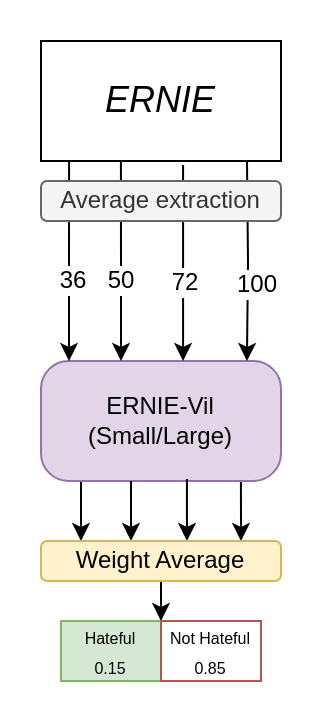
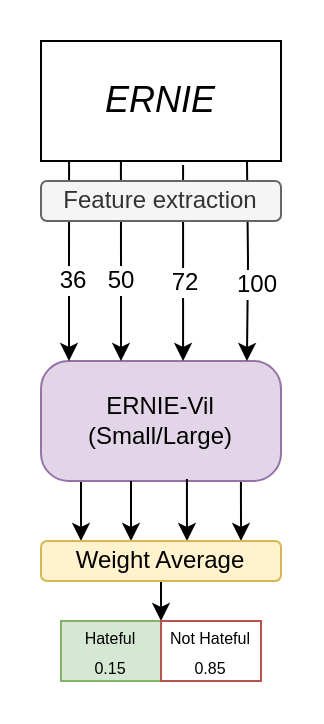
  <mxCell id="0" />
  <mxCell id="1" parent="0" />
  <mxCell id="2" style="edgeStyle=orthogonalEdgeStyle;rounded=0;orthogonalLoop=1;jettySize=auto;html=1;fontSize=12;" edge="1" parent="1"><mxGeometry relative="1" as="geometry"><mxPoint x="40" y="270" as="targetPoint" /><mxPoint x="40" y="240" as="sourcePoint" /></mxGeometry></mxCell>
  <mxCell id="3" style="edgeStyle=orthogonalEdgeStyle;rounded=0;orthogonalLoop=1;jettySize=auto;html=1;exitX=0.833;exitY=1;exitDx=0;exitDy=0;fontSize=12;exitPerimeter=0;" edge="1" parent="1" source="4"><mxGeometry relative="1" as="geometry"><mxPoint x="120" y="270" as="targetPoint" /><Array as="points"><mxPoint x="120" y="260" /><mxPoint x="120" y="260" /></Array></mxGeometry></mxCell>
  <mxCell id="4" value="ERNIE-Vil&lt;br&gt;(Small/Large)" style="rounded=1;whiteSpace=wrap;html=1;fillColor=#e1d5e7;strokeColor=#9673a6;arcSize=23;" vertex="1" parent="1"><mxGeometry x="20" y="180" width="120" height="60" as="geometry" /></mxCell>
  <mxCell id="5" style="edgeStyle=orthogonalEdgeStyle;rounded=0;orthogonalLoop=1;jettySize=auto;html=1;entryX=0.592;entryY=0;entryDx=0;entryDy=0;fontSize=18;entryPerimeter=0;exitX=0.592;exitY=1.033;exitDx=0;exitDy=0;exitPerimeter=0;" edge="1" parent="1" source="13" target="4"><mxGeometry relative="1" as="geometry" /></mxCell>
  <mxCell id="6" value="72" style="edgeLabel;html=1;align=center;verticalAlign=middle;resizable=0;points=[];fontSize=12;" vertex="1" connectable="0" parent="5"><mxGeometry x="-0.2" y="-2" relative="1" as="geometry"><mxPoint x="2" y="20" as="offset" /></mxGeometry></mxCell>
  <mxCell id="7" style="edgeStyle=orthogonalEdgeStyle;rounded=0;orthogonalLoop=1;jettySize=auto;html=1;exitX=0.333;exitY=1;exitDx=0;exitDy=0;fontSize=18;startArrow=none;exitPerimeter=0;" edge="1" parent="1" source="13"><mxGeometry relative="1" as="geometry"><mxPoint x="60" y="180" as="targetPoint" /></mxGeometry></mxCell>
  <mxCell id="8" value="50" style="edgeLabel;html=1;align=center;verticalAlign=middle;resizable=0;points=[];fontSize=12;" vertex="1" connectable="0" parent="7"><mxGeometry x="-0.2" relative="1" as="geometry"><mxPoint y="20" as="offset" /></mxGeometry></mxCell>
  <mxCell id="9" style="edgeStyle=orthogonalEdgeStyle;rounded=0;orthogonalLoop=1;jettySize=auto;html=1;entryX=0.858;entryY=0;entryDx=0;entryDy=0;fontSize=18;entryPerimeter=0;" edge="1" parent="1" target="4"><mxGeometry relative="1" as="geometry"><mxPoint x="123" y="80" as="sourcePoint" /></mxGeometry></mxCell>
  <mxCell id="10" value="100&lt;br style=&quot;font-size: 12px;&quot;&gt;" style="edgeLabel;html=1;align=center;verticalAlign=middle;resizable=0;points=[];fontSize=12;" vertex="1" connectable="0" parent="9"><mxGeometry x="-0.233" y="-1" relative="1" as="geometry"><mxPoint x="5" y="22" as="offset" /></mxGeometry></mxCell>
  <mxCell id="11" style="edgeStyle=orthogonalEdgeStyle;rounded=0;orthogonalLoop=1;jettySize=auto;html=1;exitX=0.117;exitY=1;exitDx=0;exitDy=0;fontSize=12;exitPerimeter=0;" edge="1" parent="1" source="13"><mxGeometry relative="1" as="geometry"><mxPoint x="34" y="180" as="targetPoint" /></mxGeometry></mxCell>
  <mxCell id="12" value="36" style="edgeLabel;html=1;align=center;verticalAlign=middle;resizable=0;points=[];fontSize=12;" vertex="1" connectable="0" parent="11"><mxGeometry x="0.24" y="1" relative="1" as="geometry"><mxPoint y="-2" as="offset" /></mxGeometry></mxCell>
  <mxCell id="13" value="&lt;i&gt;&lt;font style=&quot;font-size: 18px;&quot;&gt;ERNIE&lt;/font&gt;&lt;/i&gt;" style="rounded=0;whiteSpace=wrap;html=1;" vertex="1" parent="1"><mxGeometry x="20" y="20" width="120" height="60" as="geometry" /></mxCell>
- <mxCell id="14" value="Average extraction" style="rounded=1;whiteSpace=wrap;html=1;fontSize=12;fillColor=#f5f5f5;fontColor=#333333;strokeColor=#666666;" vertex="1" parent="1"><mxGeometry x="20" y="90" width="120" height="20" as="geometry" /></mxCell>
+ <mxCell id="14" value="Feature extraction" style="rounded=1;whiteSpace=wrap;html=1;fontSize=12;fillColor=#f5f5f5;fontColor=#333333;strokeColor=#666666;" vertex="1" parent="1"><mxGeometry x="20" y="90" width="120" height="20" as="geometry" /></mxCell>
  <mxCell id="15" style="edgeStyle=orthogonalEdgeStyle;rounded=0;orthogonalLoop=1;jettySize=auto;html=1;fontSize=12;exitX=0.375;exitY=1;exitDx=0;exitDy=0;exitPerimeter=0;" edge="1" parent="1" source="4"><mxGeometry relative="1" as="geometry"><mxPoint x="65" y="270" as="targetPoint" /><mxPoint x="50" y="250" as="sourcePoint" /><Array as="points" /></mxGeometry></mxCell>
  <mxCell id="16" style="edgeStyle=orthogonalEdgeStyle;rounded=0;orthogonalLoop=1;jettySize=auto;html=1;fontSize=12;exitX=0.608;exitY=0.983;exitDx=0;exitDy=0;exitPerimeter=0;" edge="1" parent="1" source="4"><mxGeometry relative="1" as="geometry"><mxPoint x="93" y="270" as="targetPoint" /><mxPoint x="90" y="250" as="sourcePoint" /><Array as="points" /></mxGeometry></mxCell>
  <mxCell id="17" style="edgeStyle=orthogonalEdgeStyle;rounded=0;orthogonalLoop=1;jettySize=auto;html=1;exitX=0.5;exitY=1;exitDx=0;exitDy=0;fontSize=12;" edge="1" parent="1" source="18"><mxGeometry relative="1" as="geometry"><mxPoint x="80" y="310" as="targetPoint" /></mxGeometry></mxCell>
  <mxCell id="18" value="Weight Average" style="rounded=1;whiteSpace=wrap;html=1;fontSize=12;fillColor=#fff2cc;strokeColor=#d6b656;" vertex="1" parent="1"><mxGeometry x="20" y="270" width="120" height="20" as="geometry" /></mxCell>
  <mxCell id="19" value="&lt;font style=&quot;font-size: 8px;&quot;&gt;Hateful&lt;br&gt;0.15&lt;br&gt;&lt;/font&gt;" style="rounded=0;whiteSpace=wrap;html=1;fontSize=12;fillColor=#d5e8d4;strokeColor=#82b366;" vertex="1" parent="1"><mxGeometry x="30" y="310" width="50" height="30" as="geometry" /></mxCell>
  <mxCell id="20" value="&lt;font style=&quot;font-size: 8px;&quot;&gt;Not Hateful&lt;br&gt;0.85&lt;br&gt;&lt;/font&gt;" style="rounded=0;whiteSpace=wrap;html=1;fontSize=12;fillColor=#ffffff;strokeColor=#b85450;" vertex="1" parent="1"><mxGeometry x="80" y="310" width="50" height="30" as="geometry" /></mxCell>
